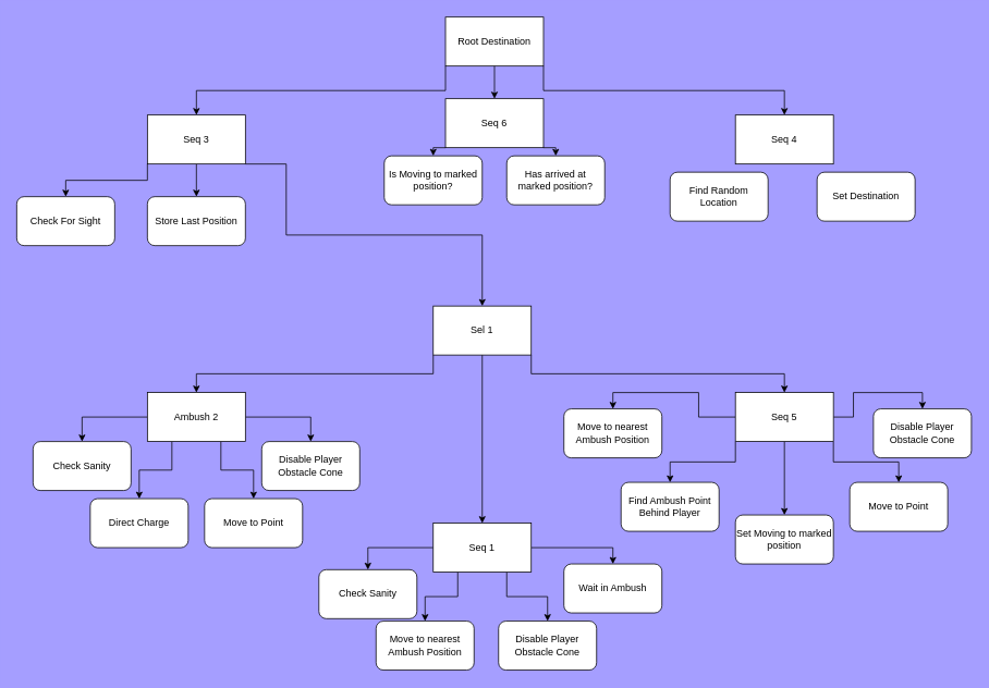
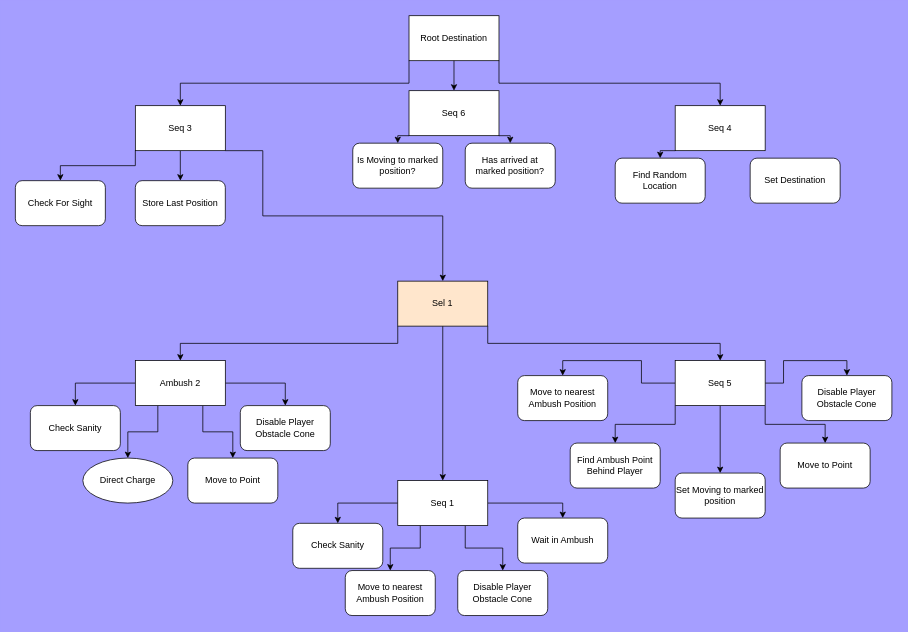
  <mxCell id="0" />
  <mxCell id="1" parent="0" />
  <mxCell id="2" style="edgeStyle=orthogonalEdgeStyle;rounded=0;orthogonalLoop=1;jettySize=auto;html=1;exitX=0;exitY=1;exitDx=0;exitDy=0;entryX=0.5;entryY=0;entryDx=0;entryDy=0;" edge="1" parent="1" source="4" target="9"><mxGeometry relative="1" as="geometry" /></mxCell>
  <mxCell id="3" style="edgeStyle=orthogonalEdgeStyle;rounded=0;orthogonalLoop=1;jettySize=auto;html=1;exitX=1;exitY=1;exitDx=0;exitDy=0;entryX=0.5;entryY=0;entryDx=0;entryDy=0;" edge="1" parent="1" source="4" target="14"><mxGeometry relative="1" as="geometry" /></mxCell>
  <mxCell id="4" value="Root Destination" style="rounded=0;whiteSpace=wrap;html=1;" parent="1" vertex="1"><mxGeometry x="545" width="120" height="60" as="geometry" y="20" /></mxCell>
  <mxCell id="5" value="" style="endArrow=classic;html=1;entryX=0.5;entryY=0;entryDx=0;entryDy=0;" parent="1" source="4" target="12" edge="1"><mxGeometry width="50" height="50" relative="1" as="geometry"><mxPoint x="570" y="470" as="sourcePoint" /><mxPoint x="605" y="100" as="targetPoint" /></mxGeometry></mxCell>
  <mxCell id="6" style="edgeStyle=orthogonalEdgeStyle;rounded=0;orthogonalLoop=1;jettySize=auto;html=1;exitX=0;exitY=1;exitDx=0;exitDy=0;entryX=0.5;entryY=0;entryDx=0;entryDy=0;" edge="1" parent="1" source="9" target="19"><mxGeometry relative="1" as="geometry" /></mxCell>
  <mxCell id="7" style="edgeStyle=orthogonalEdgeStyle;rounded=0;orthogonalLoop=1;jettySize=auto;html=1;exitX=0.5;exitY=1;exitDx=0;exitDy=0;entryX=0.5;entryY=0;entryDx=0;entryDy=0;" edge="1" parent="1" source="9" target="20"><mxGeometry relative="1" as="geometry" /></mxCell>
  <mxCell id="8" style="edgeStyle=orthogonalEdgeStyle;rounded=0;orthogonalLoop=1;jettySize=auto;html=1;exitX=1;exitY=1;exitDx=0;exitDy=0;entryX=0.5;entryY=0;entryDx=0;entryDy=0;" edge="1" parent="1" source="9" target="24"><mxGeometry relative="1" as="geometry"><Array as="points"><mxPoint x="350" y="200" /><mxPoint x="350" y="287" /><mxPoint x="590" y="287" /></Array></mxGeometry></mxCell>
  <mxCell id="9" value="Seq 3" style="rounded=0;whiteSpace=wrap;html=1;" vertex="1" parent="1"><mxGeometry x="180" y="140" width="120" height="60" as="geometry" /></mxCell>
  <mxCell id="10" style="edgeStyle=orthogonalEdgeStyle;rounded=0;orthogonalLoop=1;jettySize=auto;html=1;exitX=0;exitY=1;exitDx=0;exitDy=0;entryX=0.5;entryY=0;entryDx=0;entryDy=0;" edge="1" parent="1" source="12" target="16"><mxGeometry relative="1" as="geometry" /></mxCell>
  <mxCell id="11" style="edgeStyle=orthogonalEdgeStyle;rounded=0;orthogonalLoop=1;jettySize=auto;html=1;exitX=1;exitY=1;exitDx=0;exitDy=0;entryX=0.5;entryY=0;entryDx=0;entryDy=0;" edge="1" parent="1" source="12" target="15"><mxGeometry relative="1" as="geometry" /></mxCell>
  <mxCell id="12" value="Seq 6" style="rounded=0;whiteSpace=wrap;html=1;" vertex="1" parent="1"><mxGeometry x="545" y="120" width="120" height="60" as="geometry" /></mxCell>
+ <mxCell id="13" style="edgeStyle=orthogonalEdgeStyle;rounded=0;orthogonalLoop=1;jettySize=auto;html=1;exitX=0;exitY=1;exitDx=0;exitDy=0;entryX=0.5;entryY=0;entryDx=0;entryDy=0;" edge="1" parent="1" source="14" target="17"><mxGeometry relative="1" as="geometry" /></mxCell>
  <mxCell id="14" value="Seq 4" style="rounded=0;whiteSpace=wrap;html=1;" vertex="1" parent="1"><mxGeometry x="900" y="140" width="120" height="60" as="geometry" /></mxCell>
  <mxCell id="15" value="Has arrived at marked position?" style="rounded=1;whiteSpace=wrap;html=1;" vertex="1" parent="1"><mxGeometry x="620" y="190" width="120" height="60" as="geometry" /></mxCell>
  <mxCell id="16" value="Is Moving to marked position?" style="rounded=1;whiteSpace=wrap;html=1;" vertex="1" parent="1"><mxGeometry x="470" y="190" width="120" height="60" as="geometry" /></mxCell>
  <mxCell id="17" value="Find Random Location" style="rounded=1;whiteSpace=wrap;html=1;" vertex="1" parent="1"><mxGeometry x="820" y="210" width="120" height="60" as="geometry" /></mxCell>
  <mxCell id="18" value="Set Destination" style="rounded=1;whiteSpace=wrap;html=1;" vertex="1" parent="1"><mxGeometry x="1000" y="210" width="120" height="60" as="geometry" /></mxCell>
  <mxCell id="19" value="Check For Sight" style="rounded=1;whiteSpace=wrap;html=1;" vertex="1" parent="1"><mxGeometry y="240" width="120" height="60" as="geometry" x="20" /></mxCell>
  <mxCell id="20" value="Store Last Position" style="rounded=1;whiteSpace=wrap;html=1;" vertex="1" parent="1"><mxGeometry x="180" y="240" width="120" height="60" as="geometry" /></mxCell>
  <mxCell id="21" style="edgeStyle=orthogonalEdgeStyle;rounded=0;orthogonalLoop=1;jettySize=auto;html=1;exitX=0;exitY=1;exitDx=0;exitDy=0;entryX=0.5;entryY=0;entryDx=0;entryDy=0;" edge="1" parent="1" source="24" target="29"><mxGeometry relative="1" as="geometry" /></mxCell>
  <mxCell id="22" style="edgeStyle=orthogonalEdgeStyle;rounded=0;orthogonalLoop=1;jettySize=auto;html=1;exitX=0.5;exitY=1;exitDx=0;exitDy=0;entryX=0.5;entryY=0;entryDx=0;entryDy=0;" edge="1" parent="1" source="24" target="34"><mxGeometry relative="1" as="geometry" /></mxCell>
  <mxCell id="23" style="edgeStyle=orthogonalEdgeStyle;rounded=0;orthogonalLoop=1;jettySize=auto;html=1;exitX=1;exitY=1;exitDx=0;exitDy=0;entryX=0.5;entryY=0;entryDx=0;entryDy=0;" edge="1" parent="1" source="24" target="40"><mxGeometry relative="1" as="geometry" /></mxCell>
- <mxCell id="24" value="Sel 1" style="rounded=0;whiteSpace=wrap;html=1;" vertex="1" parent="1"><mxGeometry x="530" y="374" width="120" height="60" as="geometry" /></mxCell>
+ <mxCell id="24" value="Sel 1" style="rounded=0;whiteSpace=wrap;html=1;fillColor=#ffe6cc;" vertex="1" parent="1"><mxGeometry x="530" y="374" width="120" height="60" as="geometry" /></mxCell>
  <mxCell id="25" style="edgeStyle=orthogonalEdgeStyle;rounded=0;orthogonalLoop=1;jettySize=auto;html=1;exitX=1;exitY=0.5;exitDx=0;exitDy=0;entryX=0.5;entryY=0;entryDx=0;entryDy=0;" edge="1" parent="1" source="29" target="49"><mxGeometry relative="1" as="geometry" /></mxCell>
  <mxCell id="26" style="edgeStyle=orthogonalEdgeStyle;rounded=0;orthogonalLoop=1;jettySize=auto;html=1;exitX=0.75;exitY=1;exitDx=0;exitDy=0;entryX=0.5;entryY=0;entryDx=0;entryDy=0;" edge="1" parent="1" source="29" target="48"><mxGeometry relative="1" as="geometry" /></mxCell>
  <mxCell id="27" style="edgeStyle=orthogonalEdgeStyle;rounded=0;orthogonalLoop=1;jettySize=auto;html=1;exitX=0.25;exitY=1;exitDx=0;exitDy=0;entryX=0.5;entryY=0;entryDx=0;entryDy=0;" edge="1" parent="1" source="29" target="47"><mxGeometry relative="1" as="geometry" /></mxCell>
  <mxCell id="28" style="edgeStyle=orthogonalEdgeStyle;rounded=0;orthogonalLoop=1;jettySize=auto;html=1;exitX=0;exitY=0.5;exitDx=0;exitDy=0;entryX=0.5;entryY=0;entryDx=0;entryDy=0;" edge="1" parent="1" source="29" target="46"><mxGeometry relative="1" as="geometry" /></mxCell>
  <mxCell id="29" value="Ambush 2" style="rounded=0;whiteSpace=wrap;html=1;" vertex="1" parent="1"><mxGeometry x="180" y="480" width="120" height="60" as="geometry" /></mxCell>
  <mxCell id="30" style="edgeStyle=orthogonalEdgeStyle;rounded=0;orthogonalLoop=1;jettySize=auto;html=1;exitX=1;exitY=0.5;exitDx=0;exitDy=0;entryX=0.5;entryY=0;entryDx=0;entryDy=0;" edge="1" parent="1" source="34" target="53"><mxGeometry relative="1" as="geometry" /></mxCell>
  <mxCell id="31" style="edgeStyle=orthogonalEdgeStyle;rounded=0;orthogonalLoop=1;jettySize=auto;html=1;exitX=0;exitY=0.5;exitDx=0;exitDy=0;entryX=0.5;entryY=0;entryDx=0;entryDy=0;" edge="1" parent="1" source="34" target="50"><mxGeometry relative="1" as="geometry"><mxPoint x="450" y="653" as="targetPoint" /></mxGeometry></mxCell>
  <mxCell id="32" style="edgeStyle=orthogonalEdgeStyle;rounded=0;orthogonalLoop=1;jettySize=auto;html=1;exitX=0.25;exitY=1;exitDx=0;exitDy=0;entryX=0.5;entryY=0;entryDx=0;entryDy=0;" edge="1" parent="1" source="34" target="51"><mxGeometry relative="1" as="geometry" /></mxCell>
  <mxCell id="33" style="edgeStyle=orthogonalEdgeStyle;rounded=0;orthogonalLoop=1;jettySize=auto;html=1;exitX=0.75;exitY=1;exitDx=0;exitDy=0;entryX=0.5;entryY=0;entryDx=0;entryDy=0;" edge="1" parent="1" source="34" target="54"><mxGeometry relative="1" as="geometry"><mxPoint x="670" y="723" as="targetPoint" /></mxGeometry></mxCell>
  <mxCell id="34" value="Seq 1" style="rounded=0;whiteSpace=wrap;html=1;" vertex="1" parent="1"><mxGeometry x="530" y="640" width="120" height="60" as="geometry" /></mxCell>
  <mxCell id="35" style="edgeStyle=orthogonalEdgeStyle;rounded=0;orthogonalLoop=1;jettySize=auto;html=1;exitX=0;exitY=0.5;exitDx=0;exitDy=0;entryX=0.5;entryY=0;entryDx=0;entryDy=0;" edge="1" parent="1" source="40" target="41"><mxGeometry relative="1" as="geometry" /></mxCell>
  <mxCell id="36" style="edgeStyle=orthogonalEdgeStyle;rounded=0;orthogonalLoop=1;jettySize=auto;html=1;exitX=0.5;exitY=1;exitDx=0;exitDy=0;entryX=0.5;entryY=0;entryDx=0;entryDy=0;" edge="1" parent="1" source="40" target="43"><mxGeometry relative="1" as="geometry" /></mxCell>
  <mxCell id="37" style="edgeStyle=orthogonalEdgeStyle;rounded=0;orthogonalLoop=1;jettySize=auto;html=1;exitX=0;exitY=1;exitDx=0;exitDy=0;entryX=0.5;entryY=0;entryDx=0;entryDy=0;" edge="1" parent="1" source="40" target="42"><mxGeometry relative="1" as="geometry" /></mxCell>
  <mxCell id="38" style="edgeStyle=orthogonalEdgeStyle;rounded=0;orthogonalLoop=1;jettySize=auto;html=1;exitX=1;exitY=0.5;exitDx=0;exitDy=0;entryX=0.5;entryY=0;entryDx=0;entryDy=0;" edge="1" parent="1" source="40" target="45"><mxGeometry relative="1" as="geometry" /></mxCell>
  <mxCell id="39" style="edgeStyle=orthogonalEdgeStyle;rounded=0;orthogonalLoop=1;jettySize=auto;html=1;exitX=1;exitY=1;exitDx=0;exitDy=0;entryX=0.5;entryY=0;entryDx=0;entryDy=0;" edge="1" parent="1" source="40" target="44"><mxGeometry relative="1" as="geometry" /></mxCell>
  <mxCell id="40" value="Seq 5" style="rounded=0;whiteSpace=wrap;html=1;" vertex="1" parent="1"><mxGeometry x="900" y="480" width="120" height="60" as="geometry" /></mxCell>
  <mxCell id="41" value="Move to nearest Ambush Position" style="rounded=1;whiteSpace=wrap;html=1;" vertex="1" parent="1"><mxGeometry x="690" y="500" width="120" height="60" as="geometry" /></mxCell>
  <mxCell id="42" value="Find Ambush Point Behind Player" style="rounded=1;whiteSpace=wrap;html=1;" vertex="1" parent="1"><mxGeometry x="760" y="590" width="120" height="60" as="geometry" /></mxCell>
  <mxCell id="43" value="Set Moving to marked position" style="rounded=1;whiteSpace=wrap;html=1;" vertex="1" parent="1"><mxGeometry x="900" y="630" width="120" height="60" as="geometry" /></mxCell>
  <mxCell id="44" value="Move to Point" style="rounded=1;whiteSpace=wrap;html=1;" vertex="1" parent="1"><mxGeometry x="1040" y="590" width="120" height="60" as="geometry" /></mxCell>
  <mxCell id="45" value="Disable Player Obstacle Cone" style="rounded=1;whiteSpace=wrap;html=1;" vertex="1" parent="1"><mxGeometry x="1069" y="500" width="120" height="60" as="geometry" /></mxCell>
  <mxCell id="46" value="Check Sanity" style="rounded=1;whiteSpace=wrap;html=1;" vertex="1" parent="1"><mxGeometry x="40" y="540" width="120" height="60" as="geometry" /></mxCell>
- <mxCell id="47" value="Direct Charge" style="rounded=1;whiteSpace=wrap;html=1;" vertex="1" parent="1"><mxGeometry x="110" y="610" width="120" height="60" as="geometry" /></mxCell>
+ <mxCell id="47" value="Direct Charge" style="ellipse;whiteSpace=wrap;html=1;" vertex="1" parent="1"><mxGeometry x="110" y="610" width="120" height="60" as="geometry" /></mxCell>
  <mxCell id="48" value="Move to Point" style="rounded=1;whiteSpace=wrap;html=1;" vertex="1" parent="1"><mxGeometry x="250" y="610" width="120" height="60" as="geometry" /></mxCell>
  <mxCell id="49" value="Disable Player Obstacle Cone" style="rounded=1;whiteSpace=wrap;html=1;" vertex="1" parent="1"><mxGeometry x="320" y="540" width="120" height="60" as="geometry" /></mxCell>
  <mxCell id="50" value="Check Sanity" style="rounded=1;whiteSpace=wrap;html=1;" vertex="1" parent="1"><mxGeometry x="390" y="697" width="120" height="60" as="geometry" /></mxCell>
  <mxCell id="51" value="Move to nearest Ambush Position" style="rounded=1;whiteSpace=wrap;html=1;" vertex="1" parent="1"><mxGeometry x="460" y="760" width="120" height="60" as="geometry" /></mxCell>
  <mxCell id="52" style="edgeStyle=orthogonalEdgeStyle;rounded=0;orthogonalLoop=1;jettySize=auto;html=1;exitX=0.5;exitY=1;exitDx=0;exitDy=0;" edge="1" parent="1" source="51" target="51"><mxGeometry relative="1" as="geometry" /></mxCell>
  <mxCell id="53" value="Wait in Ambush" style="rounded=1;whiteSpace=wrap;html=1;" vertex="1" parent="1"><mxGeometry x="690" y="690" width="120" height="60" as="geometry" /></mxCell>
  <mxCell id="54" value="Disable Player Obstacle Cone" style="rounded=1;whiteSpace=wrap;html=1;" vertex="1" parent="1"><mxGeometry x="610" y="760" width="120" height="60" as="geometry" /></mxCell>
